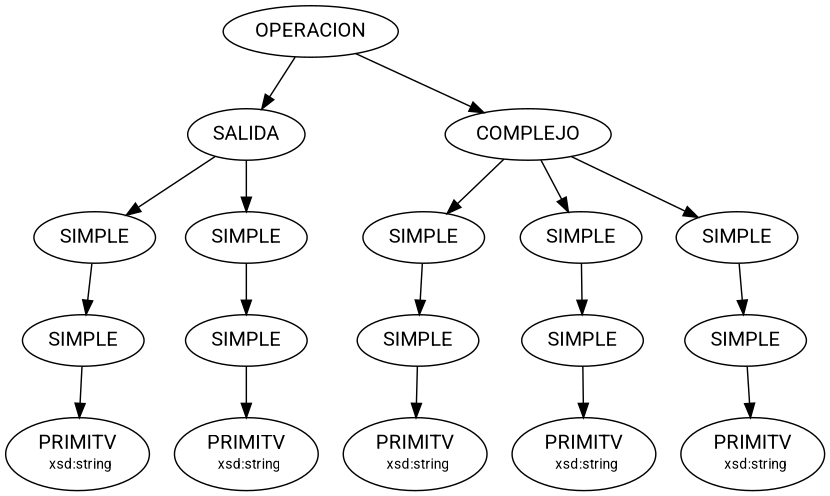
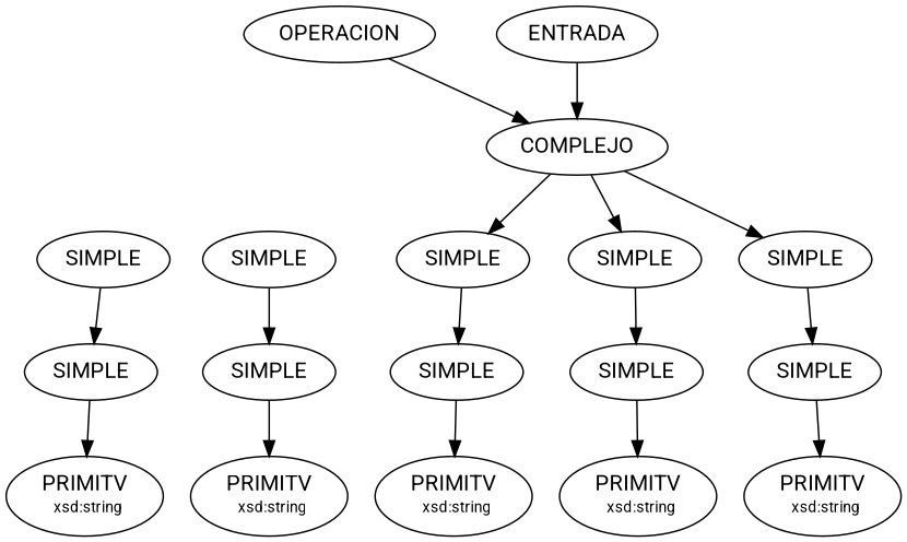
  digraph {
    fontname=Roboto
    node [fontname=Roboto]
    edge [fontname=Roboto]
    n1 [label=OPERACION]
-   n2 [label=SALIDA]
    n3 [label=COMPLEJO]
+   n4 [label=ENTRADA]
    n5 [label=SIMPLE]
    n6 [label=SIMPLE]
    n7 [label=SIMPLE]
    n8 [label=SIMPLE]
    n9 [label=SIMPLE]
    n10 [label=SIMPLE]
    n11 [label=SIMPLE]
    n12 [label=SIMPLE]
    n13 [label=<PRIMITV<BR/> <FONT POINT-SIZE="10">xsd:string</FONT>>]
    n14 [label=<PRIMITV<BR/> <FONT POINT-SIZE="10">xsd:string</FONT>>]
    n15 [label=<PRIMITV<BR/> <FONT POINT-SIZE="10">xsd:string</FONT>>]
    n16 [label=SIMPLE]
    n17 [label=SIMPLE]
    n18 [label=<PRIMITV<BR/> <FONT POINT-SIZE="10">xsd:string</FONT>>]
    n19 [label=<PRIMITV<BR/> <FONT POINT-SIZE="10">xsd:string</FONT>>]
-   n1 -> n2
    n1 -> n3
-   n2 -> n5
-   n2 -> n6
    n3 -> n7
    n3 -> n8
    n3 -> n9
+   n4 -> n3
    n5 -> n16
    n6 -> n17
    n7 -> n10
    n8 -> n11
    n9 -> n12
    n10 -> n13
    n11 -> n14
    n12 -> n15
    n16 -> n18
    n17 -> n19
  }
